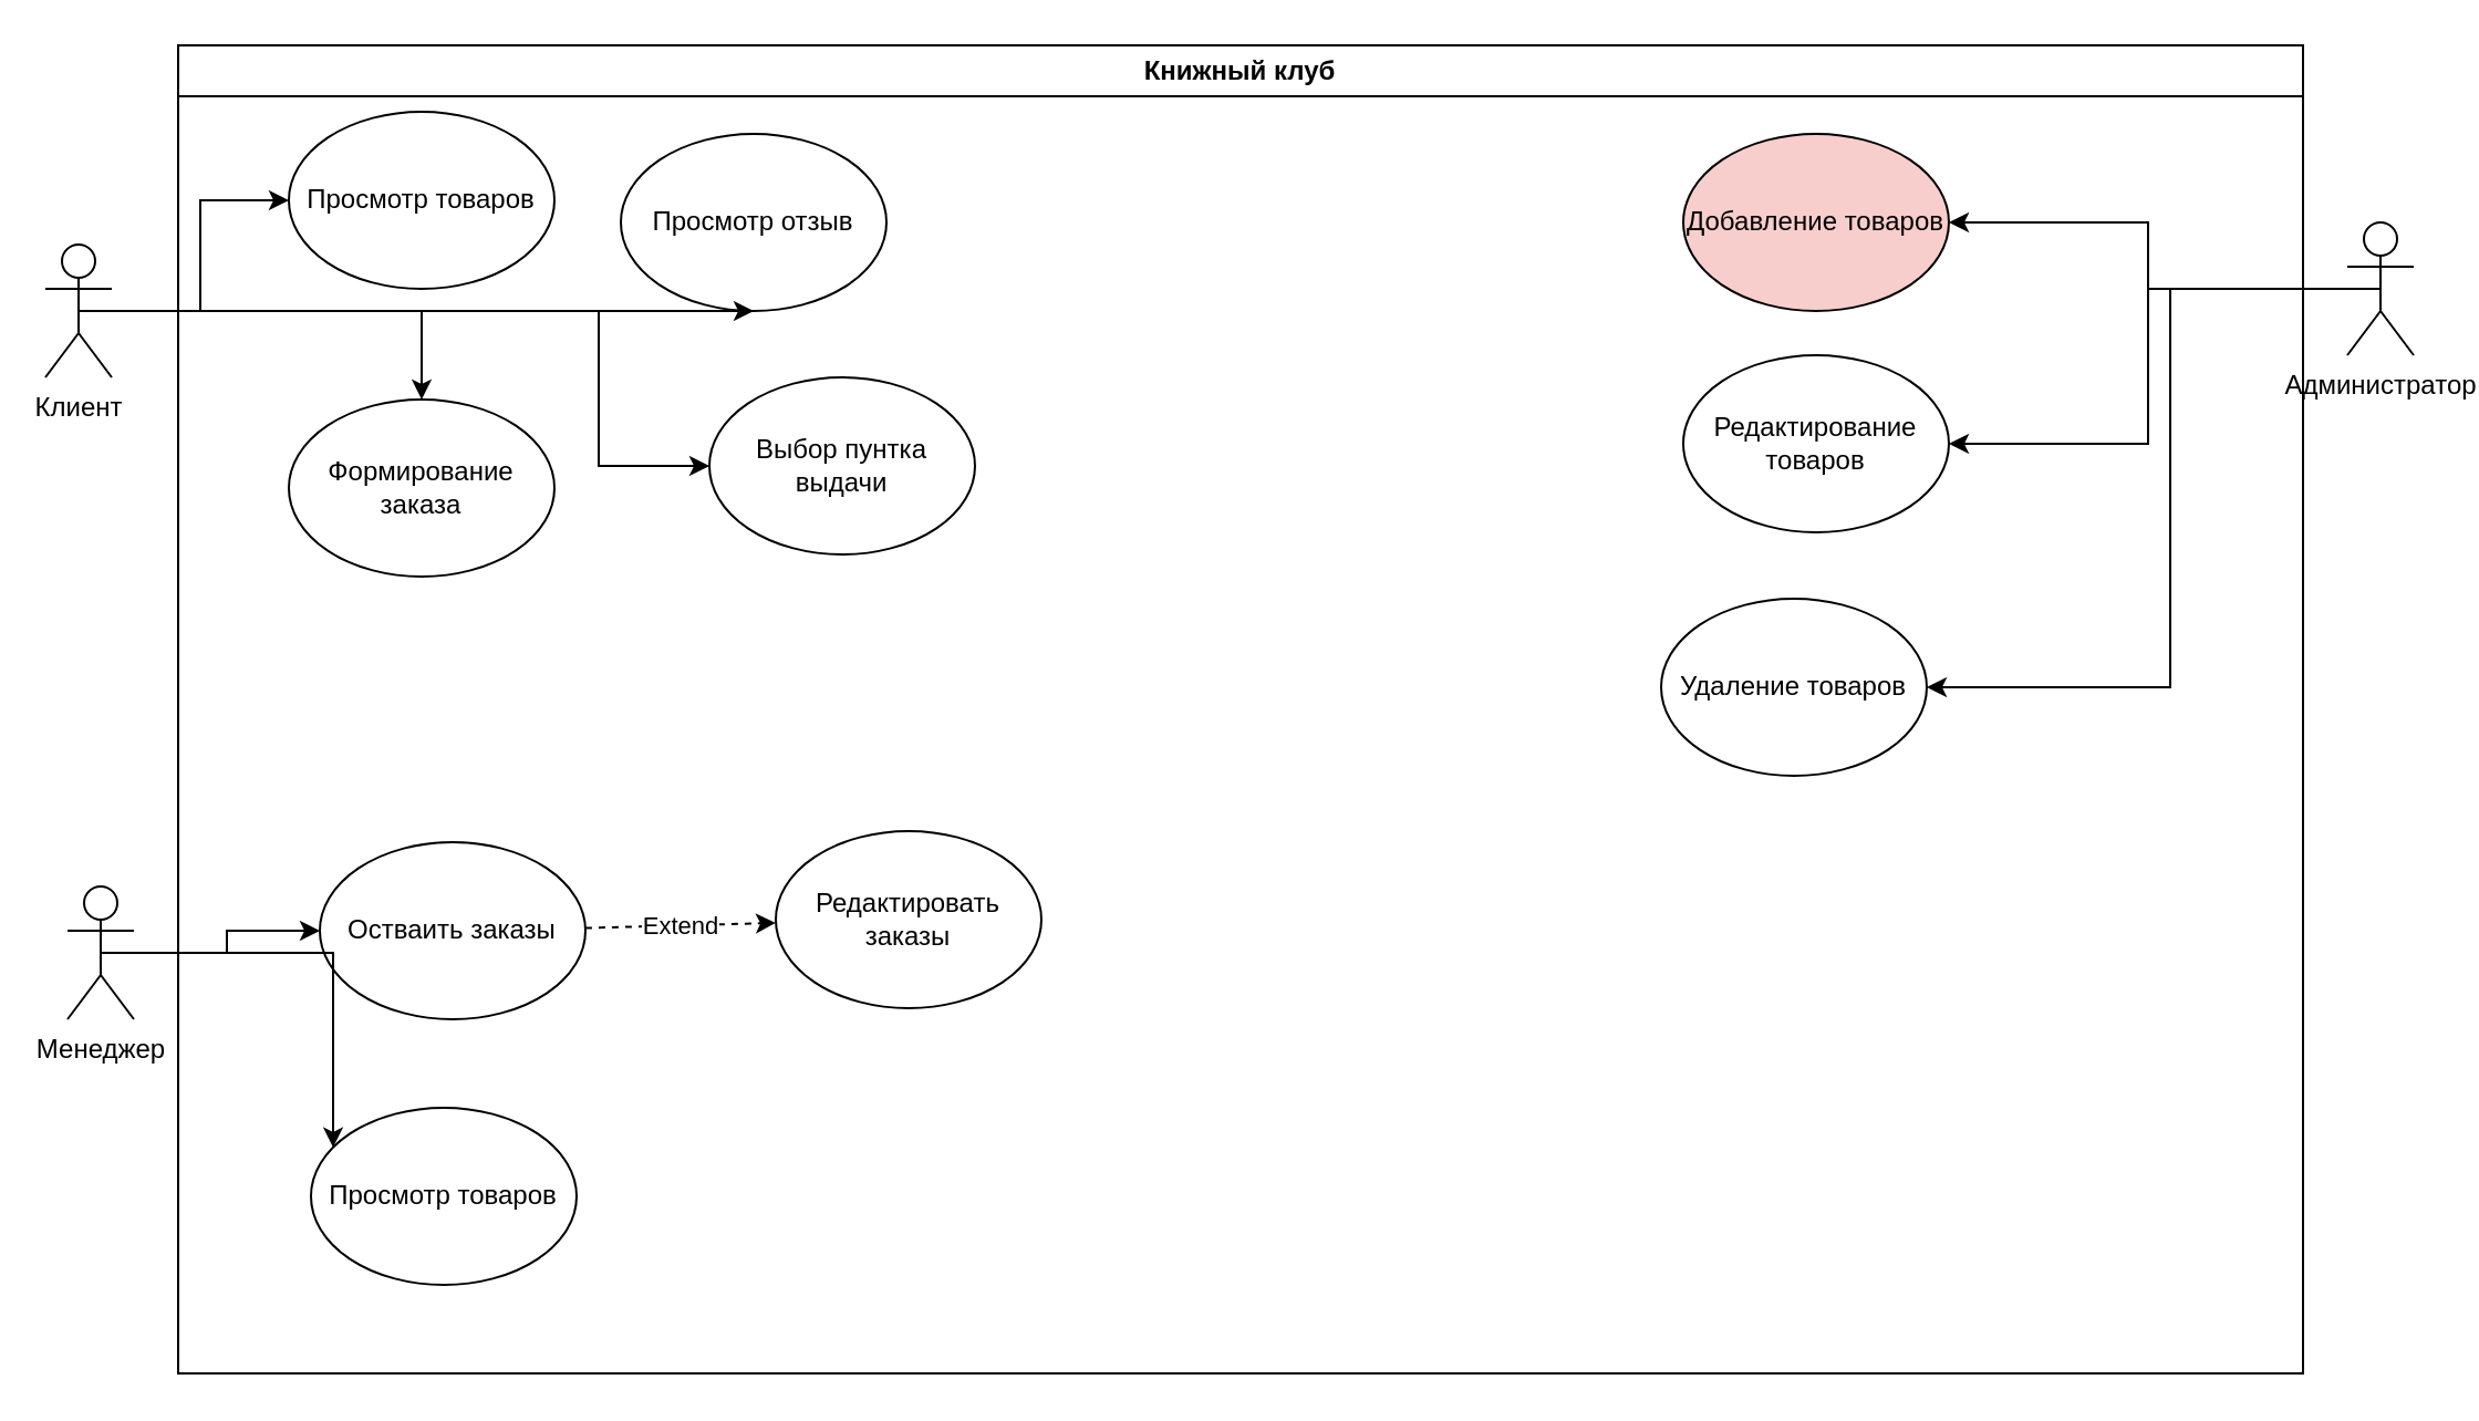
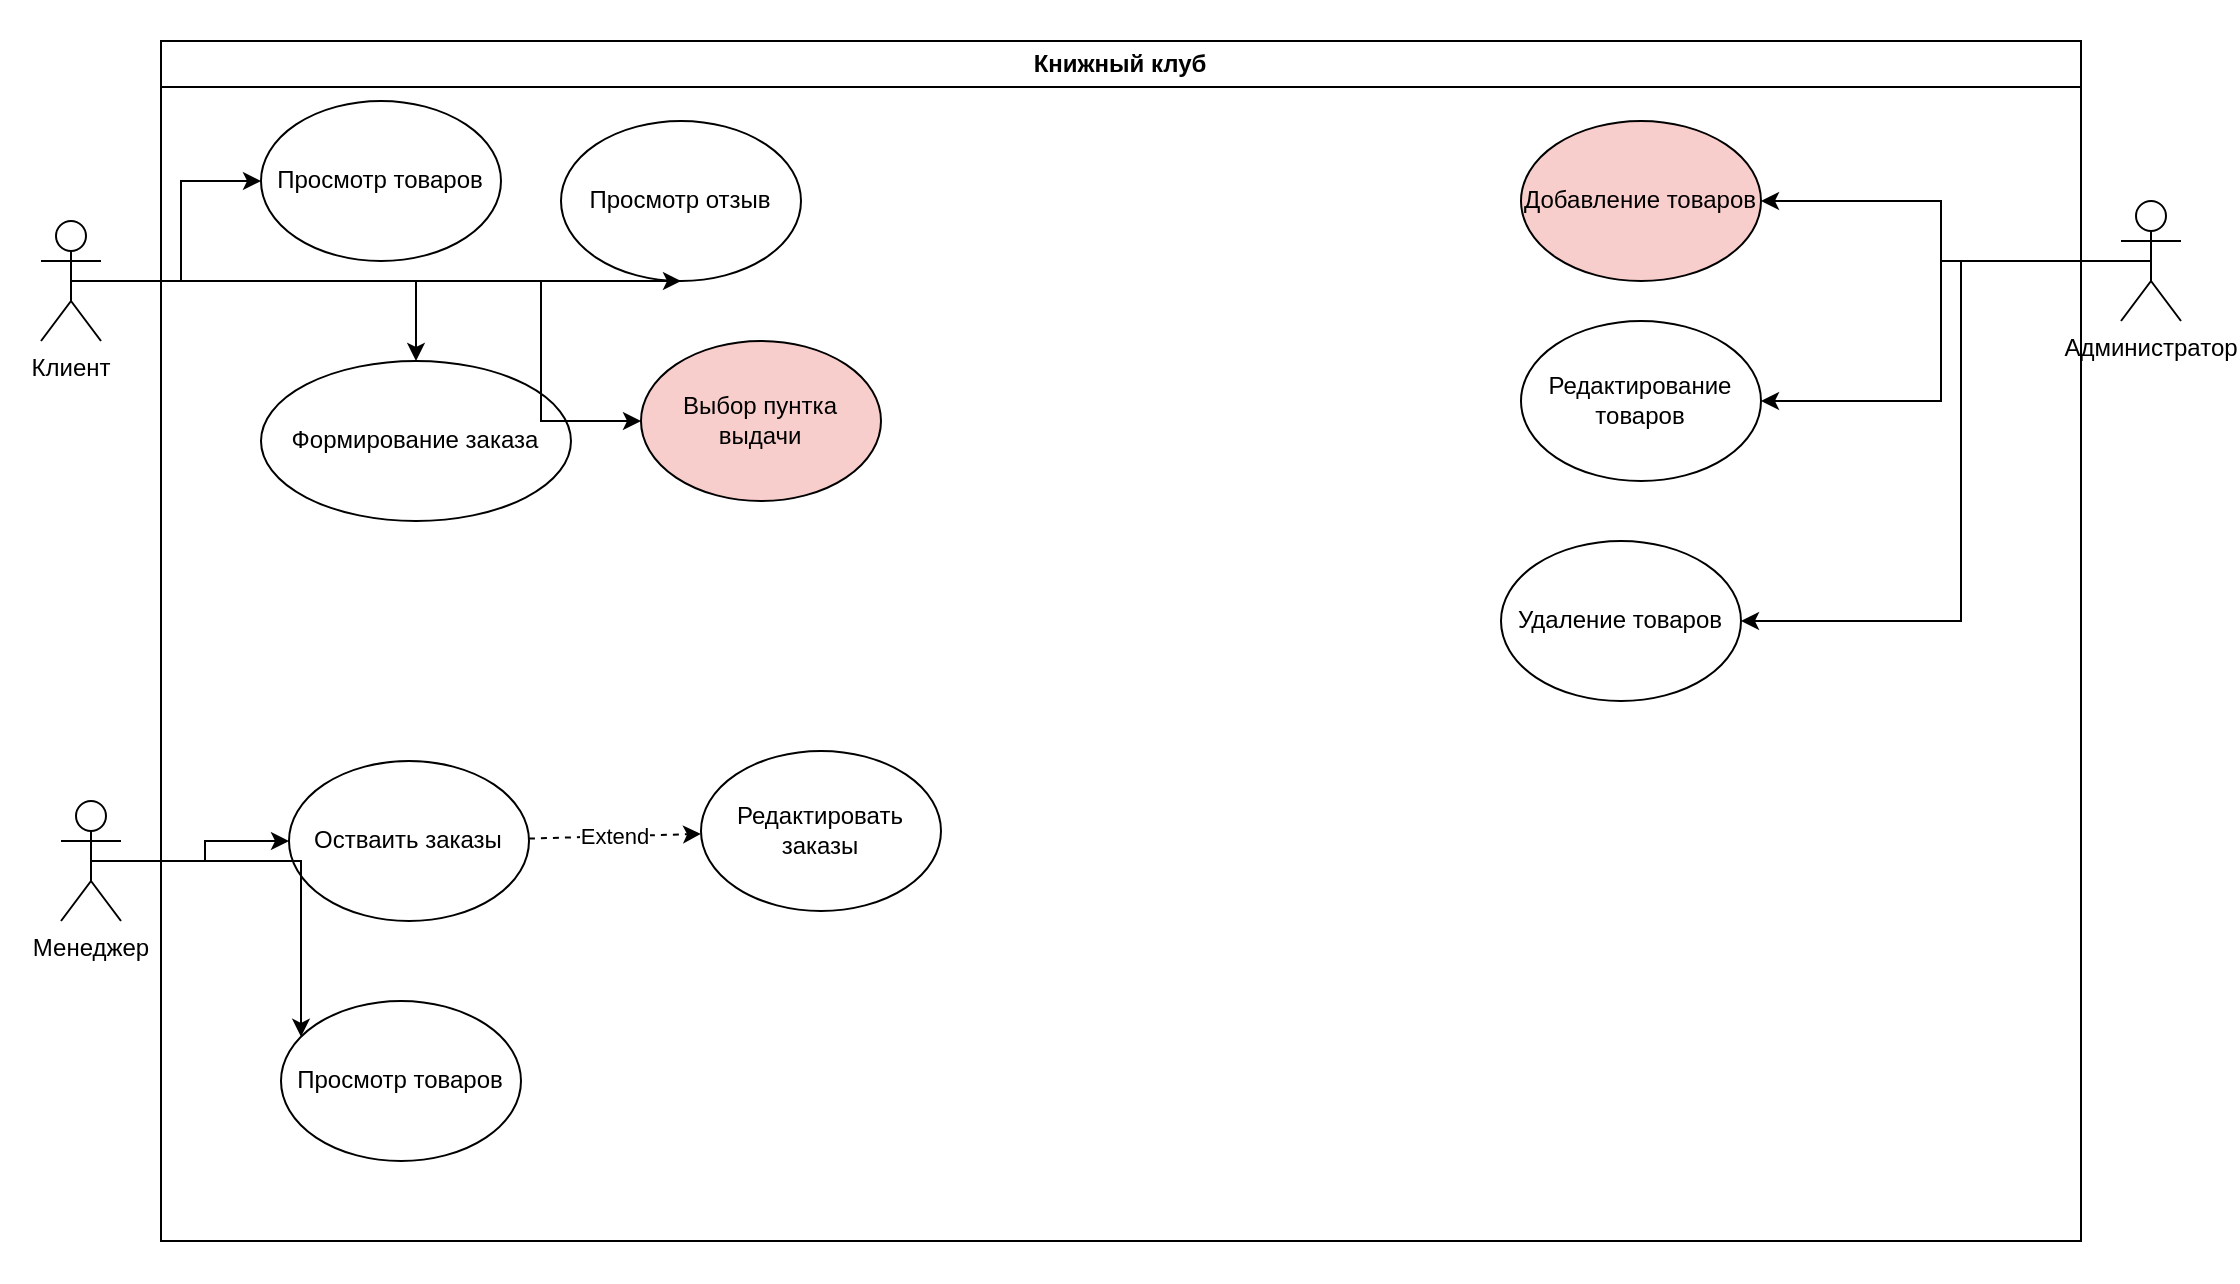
  <mxCell id="0" />
  <mxCell id="1" parent="0" />
  <mxCell id="2" value="Книжный клуб" style="swimlane;whiteSpace=wrap;html=1;" vertex="1" parent="1"><mxGeometry x="80" y="20" width="960" height="600" as="geometry" /></mxCell>
  <mxCell id="3" value="&lt;div&gt;Просмотр товаров&lt;/div&gt;" style="ellipse;whiteSpace=wrap;html=1;" vertex="1" parent="2"><mxGeometry x="50" y="30" width="120" height="80" as="geometry" /></mxCell>
- <mxCell id="4" value="Формирование заказа" style="ellipse;whiteSpace=wrap;html=1;" vertex="1" parent="2"><mxGeometry x="50" y="160" width="120" height="80" as="geometry" /></mxCell>
+ <mxCell id="4" value="Формирование заказа" style="ellipse;whiteSpace=wrap;html=1;" vertex="1" parent="2"><mxGeometry x="50" y="160" width="155" height="80" as="geometry" /></mxCell>
  <mxCell id="5" value="Остваить заказы" style="ellipse;whiteSpace=wrap;html=1;" vertex="1" parent="2"><mxGeometry x="64" y="360" width="120" height="80" as="geometry" /></mxCell>
  <mxCell id="6" value="Просмотр отзыв" style="ellipse;whiteSpace=wrap;html=1;" vertex="1" parent="2"><mxGeometry x="200" y="40" width="120" height="80" as="geometry" /></mxCell>
  <mxCell id="7" value="Просмотр товаров" style="ellipse;whiteSpace=wrap;html=1;" vertex="1" parent="2"><mxGeometry x="60" y="480" width="120" height="80" as="geometry" /></mxCell>
  <mxCell id="8" value="Добавление товаров" style="ellipse;whiteSpace=wrap;html=1;fillColor=#f8cecc;" vertex="1" parent="2"><mxGeometry x="680" y="40" width="120" height="80" as="geometry" /></mxCell>
  <mxCell id="9" value="Редактирование товаров" style="ellipse;whiteSpace=wrap;html=1;" vertex="1" parent="2"><mxGeometry x="680" y="140" width="120" height="80" as="geometry" /></mxCell>
  <mxCell id="10" value="Удаление товаров" style="ellipse;whiteSpace=wrap;html=1;" vertex="1" parent="2"><mxGeometry x="670" y="250" width="120" height="80" as="geometry" /></mxCell>
- <mxCell id="11" value="Выбор пунтка выдачи" style="ellipse;whiteSpace=wrap;html=1;" vertex="1" parent="2"><mxGeometry x="240" y="150" width="120" height="80" as="geometry" /></mxCell>
+ <mxCell id="11" value="Выбор пунтка выдачи" style="ellipse;whiteSpace=wrap;html=1;fillColor=#f8cecc;" vertex="1" parent="2"><mxGeometry x="240" y="150" width="120" height="80" as="geometry" /></mxCell>
  <mxCell id="12" value="Редактировать заказы" style="ellipse;whiteSpace=wrap;html=1;" vertex="1" parent="2"><mxGeometry x="270" y="355" width="120" height="80" as="geometry" /></mxCell>
  <mxCell id="13" value="" style="endArrow=classic;html=1;rounded=0;dashed=1;" edge="1" parent="2" source="5" target="12"><mxGeometry relative="1" as="geometry"><mxPoint x="140" y="300" as="sourcePoint" /><mxPoint x="240" y="300" as="targetPoint" /></mxGeometry></mxCell>
  <mxCell id="14" value="Extend" style="edgeLabel;resizable=0;html=1;;align=center;verticalAlign=middle;" connectable="0" vertex="1" parent="13"><mxGeometry relative="1" as="geometry" /></mxCell>
  <mxCell id="15" style="edgeStyle=orthogonalEdgeStyle;rounded=0;orthogonalLoop=1;jettySize=auto;html=1;exitX=0.5;exitY=0.5;exitDx=0;exitDy=0;exitPerimeter=0;" edge="1" parent="1" source="19" target="3"><mxGeometry relative="1" as="geometry" /></mxCell>
  <mxCell id="16" style="edgeStyle=orthogonalEdgeStyle;rounded=0;orthogonalLoop=1;jettySize=auto;html=1;exitX=0.5;exitY=0.5;exitDx=0;exitDy=0;exitPerimeter=0;" edge="1" parent="1" source="19" target="4"><mxGeometry relative="1" as="geometry" /></mxCell>
  <mxCell id="17" style="edgeStyle=orthogonalEdgeStyle;rounded=0;orthogonalLoop=1;jettySize=auto;html=1;exitX=0.5;exitY=0.5;exitDx=0;exitDy=0;exitPerimeter=0;" edge="1" parent="1" source="19" target="6"><mxGeometry relative="1" as="geometry"><Array as="points"><mxPoint x="280" y="140" /><mxPoint x="280" y="100" /></Array></mxGeometry></mxCell>
  <mxCell id="18" style="edgeStyle=orthogonalEdgeStyle;rounded=0;orthogonalLoop=1;jettySize=auto;html=1;exitX=0.5;exitY=0.5;exitDx=0;exitDy=0;exitPerimeter=0;" edge="1" parent="1" source="19" target="11"><mxGeometry relative="1" as="geometry"><Array as="points"><mxPoint x="270" y="140" /><mxPoint x="270" y="210" /></Array></mxGeometry></mxCell>
  <mxCell id="19" value="Клиент&lt;div&gt;&lt;br&gt;&lt;/div&gt;" style="shape=umlActor;verticalLabelPosition=bottom;verticalAlign=top;html=1;outlineConnect=0;" vertex="1" parent="1"><mxGeometry x="20" y="110" width="30" height="60" as="geometry" /></mxCell>
  <mxCell id="20" style="edgeStyle=orthogonalEdgeStyle;rounded=0;orthogonalLoop=1;jettySize=auto;html=1;exitX=0.5;exitY=0.5;exitDx=0;exitDy=0;exitPerimeter=0;" edge="1" parent="1" source="22" target="5"><mxGeometry relative="1" as="geometry" /></mxCell>
  <mxCell id="21" style="edgeStyle=orthogonalEdgeStyle;rounded=0;orthogonalLoop=1;jettySize=auto;html=1;exitX=0.5;exitY=0.5;exitDx=0;exitDy=0;exitPerimeter=0;" edge="1" parent="1" source="22" target="7"><mxGeometry relative="1" as="geometry"><Array as="points"><mxPoint x="150" y="430" /><mxPoint x="150" y="540" /></Array></mxGeometry></mxCell>
  <mxCell id="22" value="Менеджер" style="shape=umlActor;verticalLabelPosition=bottom;verticalAlign=top;html=1;outlineConnect=0;" vertex="1" parent="1"><mxGeometry x="30" y="400" width="30" height="60" as="geometry" /></mxCell>
  <mxCell id="23" style="edgeStyle=orthogonalEdgeStyle;rounded=0;orthogonalLoop=1;jettySize=auto;html=1;exitX=0.5;exitY=0.5;exitDx=0;exitDy=0;exitPerimeter=0;" edge="1" parent="1" source="26" target="8"><mxGeometry relative="1" as="geometry" /></mxCell>
  <mxCell id="24" style="edgeStyle=orthogonalEdgeStyle;rounded=0;orthogonalLoop=1;jettySize=auto;html=1;exitX=0.5;exitY=0.5;exitDx=0;exitDy=0;exitPerimeter=0;" edge="1" parent="1" source="26" target="9"><mxGeometry relative="1" as="geometry" /></mxCell>
  <mxCell id="25" style="edgeStyle=orthogonalEdgeStyle;rounded=0;orthogonalLoop=1;jettySize=auto;html=1;exitX=0.5;exitY=0.5;exitDx=0;exitDy=0;exitPerimeter=0;" edge="1" parent="1" source="26" target="10"><mxGeometry relative="1" as="geometry"><Array as="points"><mxPoint x="980" y="130" /><mxPoint x="980" y="310" /></Array></mxGeometry></mxCell>
  <mxCell id="26" value="Администратор" style="shape=umlActor;verticalLabelPosition=bottom;verticalAlign=top;html=1;outlineConnect=0;" vertex="1" parent="1"><mxGeometry x="1060" y="100" width="30" height="60" as="geometry" /></mxCell>
